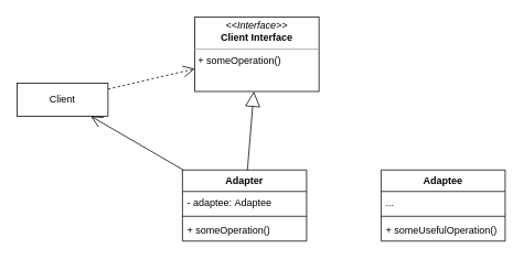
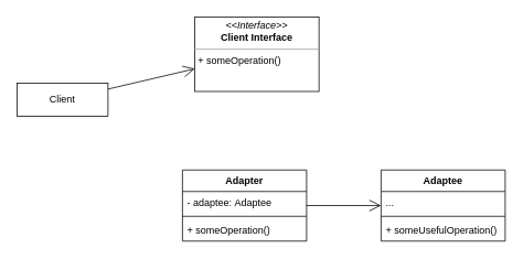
  <mxCell id="0" />
  <mxCell id="1" parent="0" />
  <mxCell id="2" value="Client" style="html=1;whiteSpace=wrap;" vertex="1" parent="1"><mxGeometry x="20" y="100" width="110" height="40" as="geometry" /></mxCell>
  <mxCell id="3" value="&lt;p style=&quot;margin:0px;margin-top:4px;text-align:center;&quot;&gt;&lt;i&gt;&amp;lt;&amp;lt;Interface&amp;gt;&amp;gt;&lt;/i&gt;&lt;br&gt;&lt;b&gt;Client Interface&lt;/b&gt;&lt;/p&gt;&lt;hr size=&quot;1&quot;&gt;&lt;p style=&quot;margin:0px;margin-left:4px;&quot;&gt;&lt;/p&gt;&lt;p style=&quot;margin:0px;margin-left:4px;&quot;&gt;+ someOperation()&lt;br&gt;&lt;br&gt;&lt;/p&gt;" style="verticalAlign=top;align=left;overflow=fill;fontSize=12;fontFamily=Helvetica;html=1;whiteSpace=wrap;" vertex="1" parent="1"><mxGeometry x="235" y="20" width="150" height="90" as="geometry" /></mxCell>
  <mxCell id="4" value="Adapter" style="swimlane;fontStyle=1;align=center;verticalAlign=top;childLayout=stackLayout;horizontal=1;startSize=26;horizontalStack=0;resizeParent=1;resizeParentMax=0;resizeLast=0;collapsible=1;marginBottom=0;whiteSpace=wrap;html=1;" vertex="1" parent="1"><mxGeometry x="220" y="205" width="150" height="86" as="geometry" /></mxCell>
  <mxCell id="5" value="- adaptee:&amp;nbsp;Adaptee" style="text;strokeColor=none;fillColor=none;align=left;verticalAlign=top;spacingLeft=4;spacingRight=4;overflow=hidden;rotatable=0;points=[[0,0.5],[1,0.5]];portConstraint=eastwest;whiteSpace=wrap;html=1;" vertex="1" parent="4"><mxGeometry y="26" width="150" height="26" as="geometry" /></mxCell>
  <mxCell id="6" value="" style="line;strokeWidth=1;fillColor=none;align=left;verticalAlign=middle;spacingTop=-1;spacingLeft=3;spacingRight=3;rotatable=0;labelPosition=right;points=[];portConstraint=eastwest;strokeColor=inherit;" vertex="1" parent="4"><mxGeometry y="52" width="150" height="8" as="geometry" /></mxCell>
  <mxCell id="7" value="+ someOperation()" style="text;strokeColor=none;fillColor=none;align=left;verticalAlign=top;spacingLeft=4;spacingRight=4;overflow=hidden;rotatable=0;points=[[0,0.5],[1,0.5]];portConstraint=eastwest;whiteSpace=wrap;html=1;" vertex="1" parent="4"><mxGeometry y="60" width="150" height="26" as="geometry" /></mxCell>
- <mxCell id="8" value="" style="endArrow=block;endSize=16;endFill=0;html=1;rounded=0;" edge="1" parent="1" source="4" target="3"><mxGeometry width="160" relative="1" as="geometry"><mxPoint x="390" y="165" as="sourcePoint" /><mxPoint x="340" y="125" as="targetPoint" /></mxGeometry></mxCell>
  <mxCell id="9" value="Adaptee" style="swimlane;fontStyle=1;align=center;verticalAlign=top;childLayout=stackLayout;horizontal=1;startSize=26;horizontalStack=0;resizeParent=1;resizeParentMax=0;resizeLast=0;collapsible=1;marginBottom=0;whiteSpace=wrap;html=1;" vertex="1" parent="1"><mxGeometry x="460" y="205" width="150" height="86" as="geometry" /></mxCell>
  <mxCell id="10" value="..." style="text;strokeColor=none;fillColor=none;align=left;verticalAlign=top;spacingLeft=4;spacingRight=4;overflow=hidden;rotatable=0;points=[[0,0.5],[1,0.5]];portConstraint=eastwest;whiteSpace=wrap;html=1;" vertex="1" parent="9"><mxGeometry y="26" width="150" height="26" as="geometry" /></mxCell>
  <mxCell id="11" value="" style="line;strokeWidth=1;fillColor=none;align=left;verticalAlign=middle;spacingTop=-1;spacingLeft=3;spacingRight=3;rotatable=0;labelPosition=right;points=[];portConstraint=eastwest;strokeColor=inherit;" vertex="1" parent="9"><mxGeometry y="52" width="150" height="8" as="geometry" /></mxCell>
  <mxCell id="12" value="+ someUsefulOperation()" style="text;strokeColor=none;fillColor=none;align=left;verticalAlign=top;spacingLeft=4;spacingRight=4;overflow=hidden;rotatable=0;points=[[0,0.5],[1,0.5]];portConstraint=eastwest;whiteSpace=wrap;html=1;" vertex="1" parent="9"><mxGeometry y="60" width="150" height="26" as="geometry" /></mxCell>
- <mxCell id="13" value="" style="endArrow=open;endFill=1;endSize=12;html=1;rounded=0;" edge="1" parent="1" source="4" target="2"><mxGeometry width="160" relative="1" as="geometry"><mxPoint x="420" y="375" as="sourcePoint" /><mxPoint x="580" y="375" as="targetPoint" /></mxGeometry></mxCell>
- <mxCell id="14" value="" style="endArrow=open;endFill=1;endSize=12;html=1;rounded=0;dashed=1;" edge="1" parent="1" source="2" target="3"><mxGeometry width="160" relative="1" as="geometry"><mxPoint x="380" y="258" as="sourcePoint" /><mxPoint x="470" y="258" as="targetPoint" /></mxGeometry></mxCell>
+ <mxCell id="13" value="" style="endArrow=open;endFill=1;endSize=12;html=1;rounded=0;" edge="1" parent="1" source="4" target="9"><mxGeometry width="160" relative="1" as="geometry"><mxPoint x="420" y="375" as="sourcePoint" /><mxPoint x="580" y="375" as="targetPoint" /></mxGeometry></mxCell>
+ <mxCell id="14" value="" style="endArrow=open;endFill=1;endSize=12;html=1;rounded=0;" edge="1" parent="1" source="2" target="3"><mxGeometry width="160" relative="1" as="geometry"><mxPoint x="380" y="258" as="sourcePoint" /><mxPoint x="470" y="258" as="targetPoint" /></mxGeometry></mxCell>
